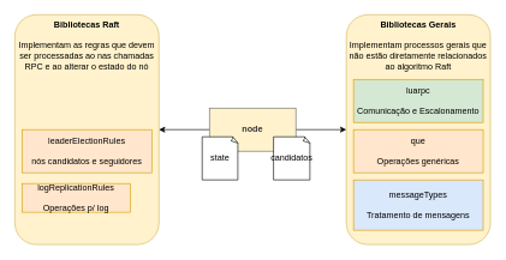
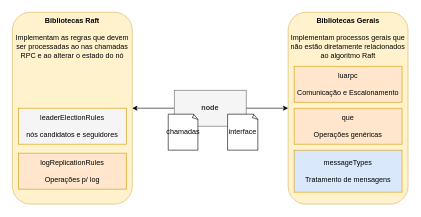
  <mxCell id="0" />
  <mxCell id="1" parent="0" />
  <mxCell id="2" value="&lt;b&gt;Bibliotecas Gerais&lt;/b&gt;&lt;br&gt;&lt;br&gt;Implementam processos gerais que não estão diretamente relacionados ao algoritmo Raft" style="rounded=1;whiteSpace=wrap;html=1;glass=0;align=center;verticalAlign=top;fillColor=#fff2cc;strokeColor=#d6b656;" parent="1" vertex="1"><mxGeometry x="480" y="20" width="200" height="320" as="geometry" /></mxCell>
  <mxCell id="3" value="&lt;b&gt;Bibliotecas Raft&lt;/b&gt;&lt;br&gt;&lt;br&gt;Implementam as regras que devem ser processadas ao nas chamadas RPC e ao alterar o estado do nó" style="rounded=1;whiteSpace=wrap;html=1;glass=0;align=center;verticalAlign=top;fillColor=#fff2cc;strokeColor=#d6b656;" parent="1" vertex="1"><mxGeometry x="20" y="20" width="200" height="320" as="geometry" /></mxCell>
- <mxCell id="4" value="luarpc&lt;br&gt;&lt;br&gt;Comunicação e Escalonamento" style="rounded=0;whiteSpace=wrap;html=1;fillColor=#d5e8d4;strokeColor=#d79b00;" parent="1" vertex="1"><mxGeometry x="490" y="110" width="180" height="60" as="geometry" /></mxCell>
+ <mxCell id="4" value="luarpc&lt;br&gt;&lt;br&gt;Comunicação e Escalonamento" style="rounded=0;whiteSpace=wrap;html=1;fillColor=#ffe6cc;strokeColor=#d79b00;" parent="1" vertex="1"><mxGeometry x="490" y="110" width="180" height="60" as="geometry" /></mxCell>
  <mxCell id="5" style="edgeStyle=orthogonalEdgeStyle;rounded=0;orthogonalLoop=1;jettySize=auto;html=1;startArrow=none;startFill=0;endArrow=classic;endFill=1;" parent="1" source="7" target="3" edge="1"><mxGeometry relative="1" as="geometry" /></mxCell>
  <mxCell id="6" style="edgeStyle=orthogonalEdgeStyle;rounded=0;orthogonalLoop=1;jettySize=auto;html=1;startArrow=none;startFill=0;endArrow=classic;endFill=1;" parent="1" source="7" target="2" edge="1"><mxGeometry relative="1" as="geometry" /></mxCell>
- <mxCell id="7" value="node" style="rounded=0;whiteSpace=wrap;html=1;fillColor=#fff2cc;strokeColor=#666666;fontColor=#333333;fontStyle=1;" parent="1" vertex="1"><mxGeometry x="290" y="150" width="120" height="60" as="geometry" /></mxCell>
+ <mxCell id="7" value="node" style="rounded=0;whiteSpace=wrap;html=1;fillColor=#f5f5f5;strokeColor=#666666;fontColor=#333333;fontStyle=1" parent="1" vertex="1"><mxGeometry x="290" y="150" width="120" height="60" as="geometry" /></mxCell>
  <mxCell id="8" value="que&lt;br&gt;&lt;br&gt;Operações genéricas" style="rounded=0;whiteSpace=wrap;html=1;fillColor=#ffe6cc;strokeColor=#d79b00;" parent="1" vertex="1"><mxGeometry x="490" y="180" width="180" height="60" as="geometry" /></mxCell>
- <mxCell id="9" value="leaderElectionRules&lt;br&gt;&lt;br&gt;nós candidatos e seguidores" style="rounded=0;whiteSpace=wrap;html=1;fillColor=#ffe6cc;strokeColor=#d79b00;" parent="1" vertex="1"><mxGeometry x="30" y="180" width="180" height="60" as="geometry" /></mxCell>
- <mxCell id="10" value="logReplicationRules&lt;br&gt;&lt;br&gt;Operações p/ log" style="rounded=0;whiteSpace=wrap;html=1;fillColor=#ffe6cc;strokeColor=#d79b00;" parent="1" vertex="1"><mxGeometry x="30" y="255" width="150" height="40" as="geometry" /></mxCell>
- <mxCell id="11" value="candidatos" style="whiteSpace=wrap;html=1;shape=mxgraph.basic.document;" parent="1" vertex="1"><mxGeometry x="379" y="190" width="51" height="60" as="geometry" /></mxCell>
+ <mxCell id="9" value="leaderElectionRules&lt;br&gt;&lt;br&gt;nós candidatos e seguidores" style="rounded=0;whiteSpace=wrap;html=1;fillColor=#f5f5f5;strokeColor=#d79b00;" parent="1" vertex="1"><mxGeometry x="30" y="180" width="180" height="60" as="geometry" /></mxCell>
+ <mxCell id="10" value="logReplicationRules&lt;br&gt;&lt;br&gt;Operações p/ log" style="rounded=0;whiteSpace=wrap;html=1;fillColor=#ffe6cc;strokeColor=#d79b00;" parent="1" vertex="1"><mxGeometry x="30" y="255" width="180" height="60" as="geometry" /></mxCell>
+ <mxCell id="11" value="interface" style="whiteSpace=wrap;html=1;shape=mxgraph.basic.document;" parent="1" vertex="1"><mxGeometry x="379" y="190" width="51" height="60" as="geometry" /></mxCell>
  <mxCell id="12" value="messageTypes&lt;br&gt;&lt;br&gt;Tratamento de mensagens" style="rounded=0;whiteSpace=wrap;html=1;fillColor=#dae8fc;strokeColor=#d79b00;" parent="1" vertex="1"><mxGeometry x="490" y="250" width="180" height="70" as="geometry" /></mxCell>
- <mxCell id="13" value="state" style="whiteSpace=wrap;html=1;shape=mxgraph.basic.document;" parent="1" vertex="1"><mxGeometry x="280" y="190" width="50" height="60" as="geometry" /></mxCell>
+ <mxCell id="13" value="chamadas" style="whiteSpace=wrap;html=1;shape=mxgraph.basic.document;" parent="1" vertex="1"><mxGeometry x="280" y="190" width="50" height="60" as="geometry" /></mxCell>
